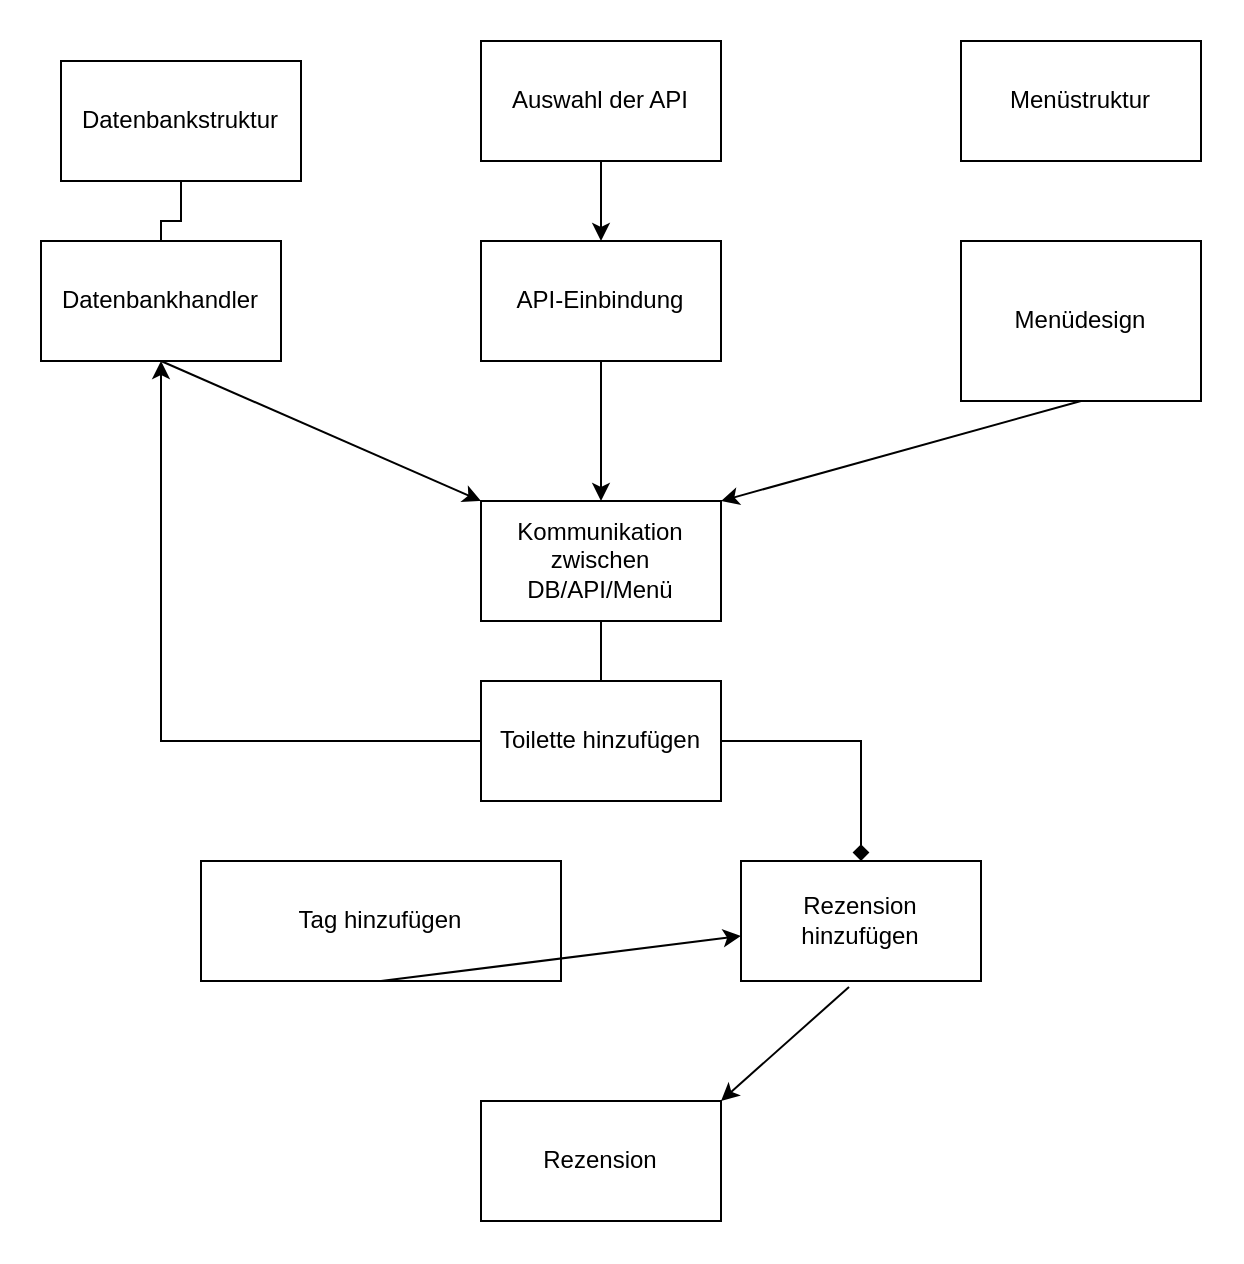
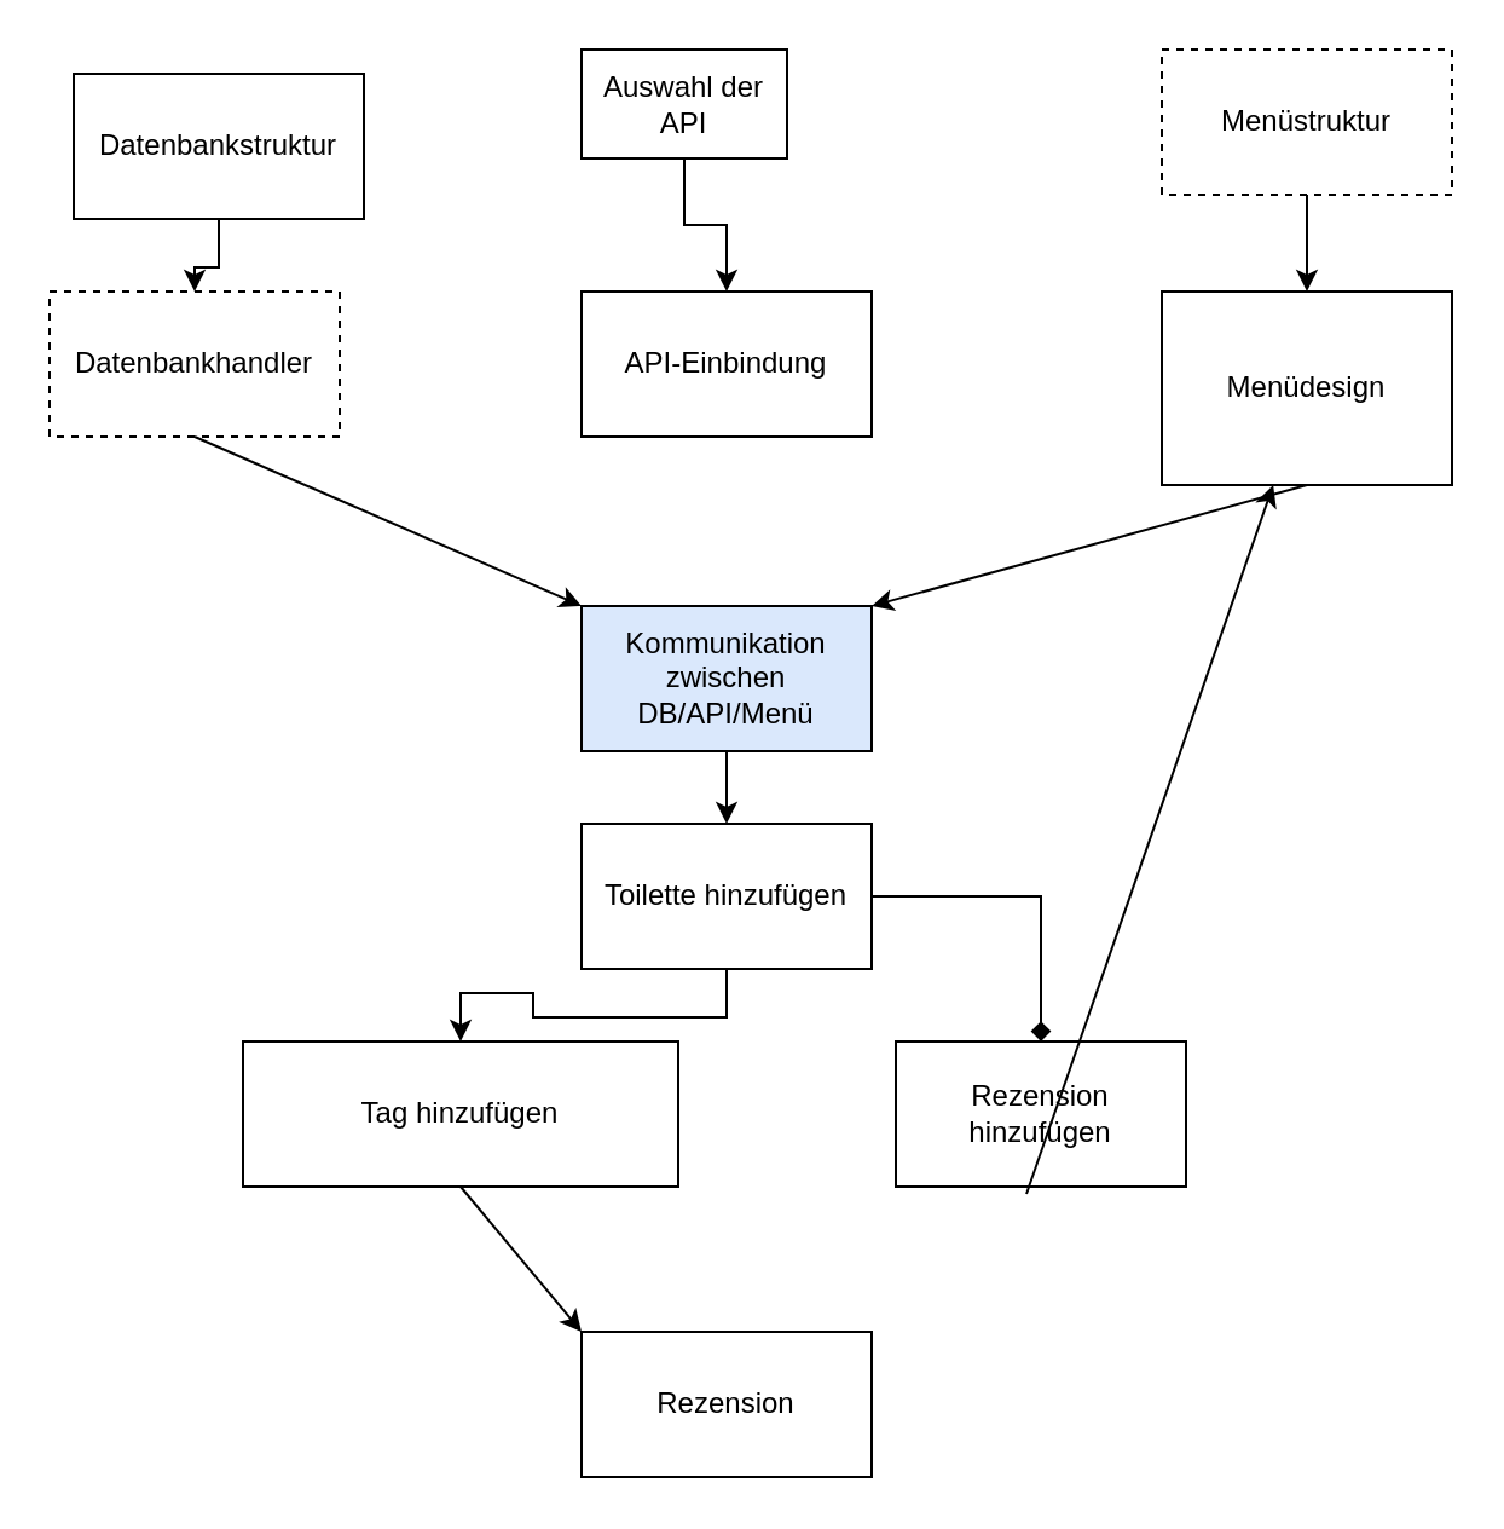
  <mxCell id="0" />
  <mxCell id="1" parent="0" />
- <mxCell id="2" value="" style="edgeStyle=orthogonalEdgeStyle;rounded=0;orthogonalLoop=1;jettySize=auto;html=1;endArrow=none;" edge="1" parent="1" source="3" target="10"><mxGeometry relative="1" as="geometry" /></mxCell>
+ <mxCell id="2" value="" style="edgeStyle=orthogonalEdgeStyle;rounded=0;orthogonalLoop=1;jettySize=auto;html=1;" edge="1" parent="1" source="3" target="10"><mxGeometry relative="1" as="geometry" /></mxCell>
  <mxCell id="3" value="Datenbankstruktur" style="rounded=0;whiteSpace=wrap;html=1;" vertex="1" parent="1"><mxGeometry x="30" y="30" width="120" height="60" as="geometry" /></mxCell>
- <mxCell id="5" value="Menüstruktur" style="rounded=0;whiteSpace=wrap;html=1;" vertex="1" parent="1"><mxGeometry x="480" y="20" width="120" height="60" as="geometry" /></mxCell>
+ <mxCell id="4" value="" style="edgeStyle=orthogonalEdgeStyle;rounded=0;orthogonalLoop=1;jettySize=auto;html=1;" edge="1" parent="1" source="5" target="12"><mxGeometry relative="1" as="geometry" /></mxCell>
+ <mxCell id="5" value="Menüstruktur" style="rounded=0;whiteSpace=wrap;html=1;dashed=1;" vertex="1" parent="1"><mxGeometry x="480" y="20" width="120" height="60" as="geometry" /></mxCell>
  <mxCell id="6" value="" style="edgeStyle=orthogonalEdgeStyle;rounded=0;orthogonalLoop=1;jettySize=auto;html=1;" edge="1" parent="1" source="7" target="11"><mxGeometry relative="1" as="geometry" /></mxCell>
- <mxCell id="7" value="Auswahl der API" style="rounded=0;whiteSpace=wrap;html=1;" vertex="1" parent="1"><mxGeometry x="240" y="20" width="120" height="60" as="geometry" /></mxCell>
- <mxCell id="8" value="" style="edgeStyle=orthogonalEdgeStyle;rounded=0;orthogonalLoop=1;jettySize=auto;html=1;endArrow=none;" edge="1" parent="1" source="9" target="18"><mxGeometry relative="1" as="geometry" /></mxCell>
- <mxCell id="9" value="Kommunikation zwischen DB/API/Menü" style="rounded=0;whiteSpace=wrap;html=1;" vertex="1" parent="1"><mxGeometry x="240" y="250" width="120" height="60" as="geometry" /></mxCell>
- <mxCell id="10" value="Datenbankhandler" style="rounded=0;whiteSpace=wrap;html=1;" vertex="1" parent="1"><mxGeometry x="20" y="120" width="120" height="60" as="geometry" /></mxCell>
+ <mxCell id="7" value="Auswahl der API" style="rounded=0;whiteSpace=wrap;html=1;" vertex="1" parent="1"><mxGeometry x="240" y="20" width="85" height="45" as="geometry" /></mxCell>
+ <mxCell id="8" value="" style="edgeStyle=orthogonalEdgeStyle;rounded=0;orthogonalLoop=1;jettySize=auto;html=1;" edge="1" parent="1" source="9" target="18"><mxGeometry relative="1" as="geometry" /></mxCell>
+ <mxCell id="9" value="Kommunikation zwischen DB/API/Menü" style="rounded=0;whiteSpace=wrap;html=1;fillColor=#dae8fc;" vertex="1" parent="1"><mxGeometry x="240" y="250" width="120" height="60" as="geometry" /></mxCell>
+ <mxCell id="10" value="Datenbankhandler" style="rounded=0;whiteSpace=wrap;html=1;dashed=1;" vertex="1" parent="1"><mxGeometry x="20" y="120" width="120" height="60" as="geometry" /></mxCell>
  <mxCell id="11" value="API-Einbindung" style="rounded=0;whiteSpace=wrap;html=1;" vertex="1" parent="1"><mxGeometry x="240" y="120" width="120" height="60" as="geometry" /></mxCell>
  <mxCell id="12" value="Menüdesign" style="rounded=0;whiteSpace=wrap;html=1;" vertex="1" parent="1"><mxGeometry x="480" y="120" width="120" height="80" as="geometry" /></mxCell>
  <mxCell id="13" value="" style="endArrow=classic;html=1;rounded=0;exitX=0.5;exitY=1;exitDx=0;exitDy=0;entryX=0;entryY=0;entryDx=0;entryDy=0;" edge="1" parent="1" source="10" target="9"><mxGeometry width="50" height="50" relative="1" as="geometry"><mxPoint x="310" y="300" as="sourcePoint" /><mxPoint x="360" y="250" as="targetPoint" /></mxGeometry></mxCell>
- <mxCell id="14" value="" style="endArrow=classic;html=1;rounded=0;entryX=0.5;entryY=0;entryDx=0;entryDy=0;exitX=0.5;exitY=1;exitDx=0;exitDy=0;" edge="1" parent="1" source="11" target="9"><mxGeometry width="50" height="50" relative="1" as="geometry"><mxPoint x="310" y="300" as="sourcePoint" /><mxPoint x="360" y="250" as="targetPoint" /></mxGeometry></mxCell>
  <mxCell id="15" value="" style="endArrow=classic;html=1;rounded=0;exitX=0.5;exitY=1;exitDx=0;exitDy=0;" edge="1" parent="1" source="12"><mxGeometry width="50" height="50" relative="1" as="geometry"><mxPoint x="310" y="300" as="sourcePoint" /><mxPoint x="360" y="250" as="targetPoint" /></mxGeometry></mxCell>
- <mxCell id="16" value="" style="edgeStyle=orthogonalEdgeStyle;rounded=0;orthogonalLoop=1;jettySize=auto;html=1;" edge="1" parent="1" source="18" target="10"><mxGeometry relative="1" as="geometry" /></mxCell>
+ <mxCell id="16" value="" style="edgeStyle=orthogonalEdgeStyle;rounded=0;orthogonalLoop=1;jettySize=auto;html=1;" edge="1" parent="1" source="18" target="19"><mxGeometry relative="1" as="geometry" /></mxCell>
  <mxCell id="17" value="" style="edgeStyle=orthogonalEdgeStyle;rounded=0;orthogonalLoop=1;jettySize=auto;html=1;endArrow=diamond;" edge="1" parent="1" source="18" target="20"><mxGeometry relative="1" as="geometry" /></mxCell>
  <mxCell id="18" value="Toilette hinzufügen" style="rounded=0;whiteSpace=wrap;html=1;" vertex="1" parent="1"><mxGeometry x="240" y="340" width="120" height="60" as="geometry" /></mxCell>
  <mxCell id="19" value="Tag hinzufügen" style="rounded=0;whiteSpace=wrap;html=1;" vertex="1" parent="1"><mxGeometry x="100" y="430" width="180" height="60" as="geometry" /></mxCell>
  <mxCell id="20" value="Rezension hinzufügen" style="rounded=0;whiteSpace=wrap;html=1;" vertex="1" parent="1"><mxGeometry x="370" y="430" width="120" height="60" as="geometry" /></mxCell>
  <mxCell id="21" value="Rezension" style="rounded=0;whiteSpace=wrap;html=1;" vertex="1" parent="1"><mxGeometry x="240" y="550" width="120" height="60" as="geometry" /></mxCell>
- <mxCell id="22" value="" style="endArrow=classic;html=1;rounded=0;exitX=0.5;exitY=1;exitDx=0;exitDy=0;" edge="1" parent="1" source="19" target="20"><mxGeometry width="50" height="50" relative="1" as="geometry"><mxPoint x="310" y="430" as="sourcePoint" /><mxPoint x="360" y="380" as="targetPoint" /></mxGeometry></mxCell>
- <mxCell id="23" value="" style="endArrow=classic;html=1;rounded=0;exitX=0.45;exitY=1.05;exitDx=0;exitDy=0;exitPerimeter=0;entryX=1;entryY=0;entryDx=0;entryDy=0;" edge="1" parent="1" source="20" target="21"><mxGeometry width="50" height="50" relative="1" as="geometry"><mxPoint x="310" y="430" as="sourcePoint" /><mxPoint x="360" y="380" as="targetPoint" /></mxGeometry></mxCell>
+ <mxCell id="22" value="" style="endArrow=classic;html=1;rounded=0;exitX=0.5;exitY=1;exitDx=0;exitDy=0;entryX=0;entryY=0;entryDx=0;entryDy=0;" edge="1" parent="1" source="19" target="21"><mxGeometry width="50" height="50" relative="1" as="geometry"><mxPoint x="310" y="430" as="sourcePoint" /><mxPoint x="360" y="380" as="targetPoint" /></mxGeometry></mxCell>
+ <mxCell id="23" value="" style="endArrow=classic;html=1;rounded=0;exitX=0.45;exitY=1.05;exitDx=0;exitDy=0;exitPerimeter=0;" edge="1" parent="1" source="20" target="12"><mxGeometry width="50" height="50" relative="1" as="geometry"><mxPoint x="310" y="430" as="sourcePoint" /><mxPoint x="360" y="380" as="targetPoint" /></mxGeometry></mxCell>
